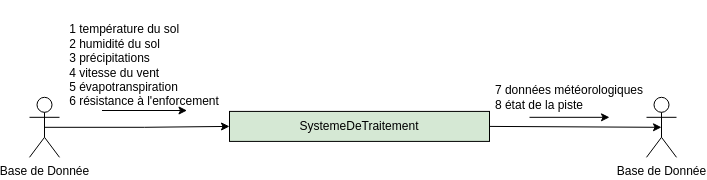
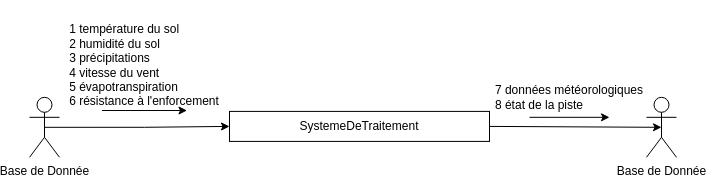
  <mxCell id="0" />
  <mxCell id="1" parent="0" />
  <mxCell id="2" value="&lt;div style=&quot;text-align: left;&quot;&gt;7 données météorologiques&lt;br&gt;8 état de la piste&lt;/div&gt;" style="text;html=1;align=center;verticalAlign=middle;whiteSpace=wrap;rounded=0;rotation=0;" parent="1" vertex="1"><mxGeometry x="480" y="76.82" width="160" height="40" as="geometry" /></mxCell>
  <mxCell id="3" value="" style="endArrow=classic;html=1;rounded=0;exitX=0.25;exitY=1;exitDx=0;exitDy=0;entryX=0.75;entryY=1;entryDx=0;entryDy=0;" parent="1" source="2" target="2" edge="1"><mxGeometry width="50" height="50" relative="1" as="geometry"><mxPoint x="460" y="316.82" as="sourcePoint" /><mxPoint x="510" y="266.82" as="targetPoint" /></mxGeometry></mxCell>
- <mxCell id="4" value="SystemeDeTraitement" style="rounded=0;whiteSpace=wrap;html=1;fillColor=#d5e8d4;" parent="1" vertex="1"><mxGeometry x="220" y="110.91" width="260" height="30" as="geometry" /></mxCell>
+ <mxCell id="4" value="SystemeDeTraitement" style="rounded=0;whiteSpace=wrap;html=1;" parent="1" vertex="1"><mxGeometry x="220" y="110.91" width="260" height="30" as="geometry" /></mxCell>
  <mxCell id="5" style="edgeStyle=orthogonalEdgeStyle;rounded=0;orthogonalLoop=1;jettySize=auto;html=1;exitX=0.5;exitY=0.5;exitDx=0;exitDy=0;exitPerimeter=0;entryX=0;entryY=0.5;entryDx=0;entryDy=0;" parent="1" source="6" target="4" edge="1"><mxGeometry relative="1" as="geometry" /></mxCell>
  <mxCell id="6" value="Base de Donnée" style="shape=umlActor;verticalLabelPosition=bottom;verticalAlign=top;html=1;outlineConnect=0;" parent="1" vertex="1"><mxGeometry x="20" y="96.82" width="30" height="60" as="geometry" /></mxCell>
  <mxCell id="7" value="&lt;div style=&quot;text-align: left;&quot;&gt;&lt;span style=&quot;background-color: transparent; color: light-dark(rgb(0, 0, 0), rgb(255, 255, 255));&quot;&gt;1 température du sol&lt;br&gt;2 humidité du sol&lt;/span&gt;&lt;/div&gt;&lt;div style=&quot;text-align: left;&quot;&gt;&lt;span style=&quot;background-color: transparent; color: light-dark(rgb(0, 0, 0), rgb(255, 255, 255));&quot;&gt;3 précipitations&lt;/span&gt;&lt;/div&gt;&lt;div style=&quot;text-align: left;&quot;&gt;&lt;span style=&quot;background-color: transparent; color: light-dark(rgb(0, 0, 0), rgb(255, 255, 255));&quot;&gt;4 vitesse du vent&amp;nbsp;&lt;/span&gt;&lt;/div&gt;&lt;div style=&quot;text-align: left;&quot;&gt;&lt;span style=&quot;background-color: transparent; color: light-dark(rgb(0, 0, 0), rgb(255, 255, 255));&quot;&gt;5 évapotranspiration&lt;br&gt;6 résistance à l'enforcement&lt;/span&gt;&lt;/div&gt;" style="text;html=1;align=center;verticalAlign=middle;whiteSpace=wrap;rounded=0;rotation=0;" parent="1" vertex="1"><mxGeometry x="50" y="20" width="170" height="90" as="geometry" /></mxCell>
  <mxCell id="8" value="" style="endArrow=classic;html=1;rounded=0;exitX=0.25;exitY=1;exitDx=0;exitDy=0;entryX=0.75;entryY=1;entryDx=0;entryDy=0;" parent="1" source="7" target="7" edge="1"><mxGeometry width="50" height="50" relative="1" as="geometry"><mxPoint x="150" y="320" as="sourcePoint" /><mxPoint x="200" y="270" as="targetPoint" /></mxGeometry></mxCell>
  <mxCell id="9" value="Base de Donnée" style="shape=umlActor;verticalLabelPosition=bottom;verticalAlign=top;html=1;outlineConnect=0;" parent="1" vertex="1"><mxGeometry x="637" y="96.82" width="30" height="60" as="geometry" /></mxCell>
  <mxCell id="10" value="" style="endArrow=classic;html=1;rounded=0;entryX=0.5;entryY=0.5;entryDx=0;entryDy=0;entryPerimeter=0;exitX=1;exitY=0.5;exitDx=0;exitDy=0;" parent="1" source="4" target="9" edge="1"><mxGeometry width="50" height="50" relative="1" as="geometry"><mxPoint x="370" y="269.5" as="sourcePoint" /><mxPoint x="442" y="269.5" as="targetPoint" /></mxGeometry></mxCell>
